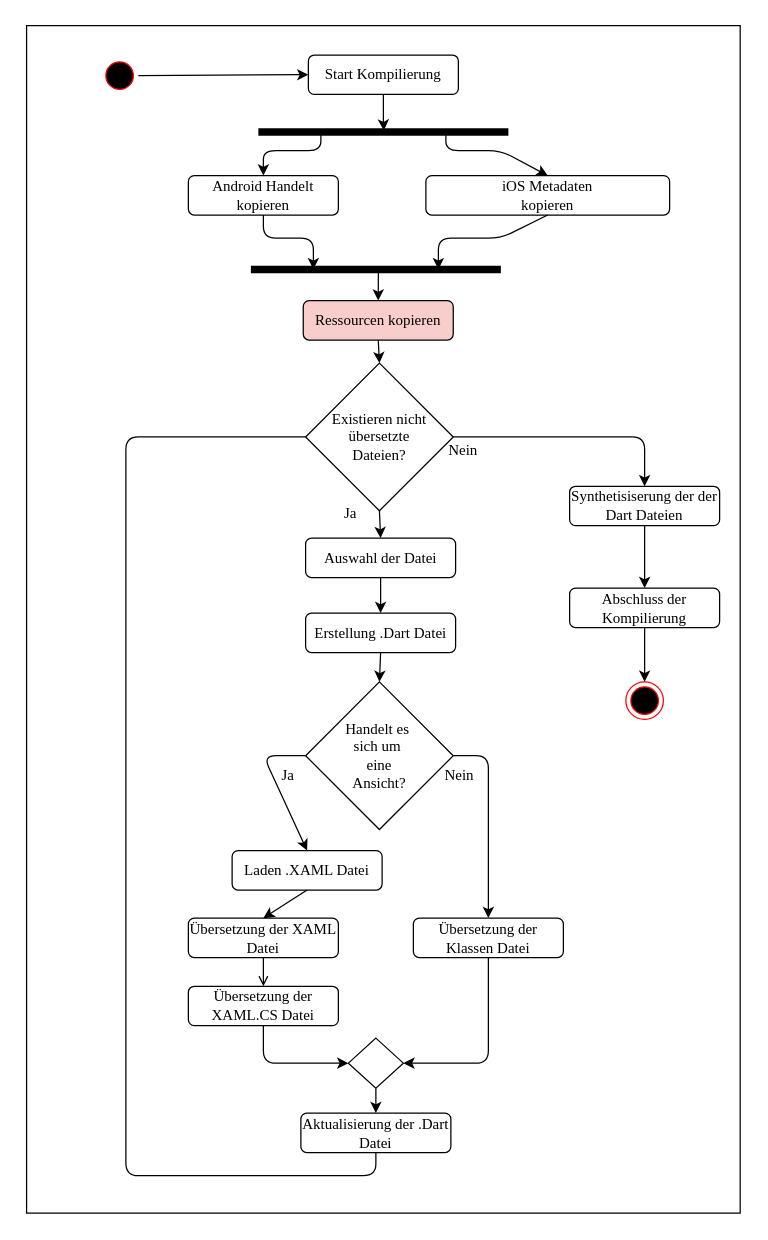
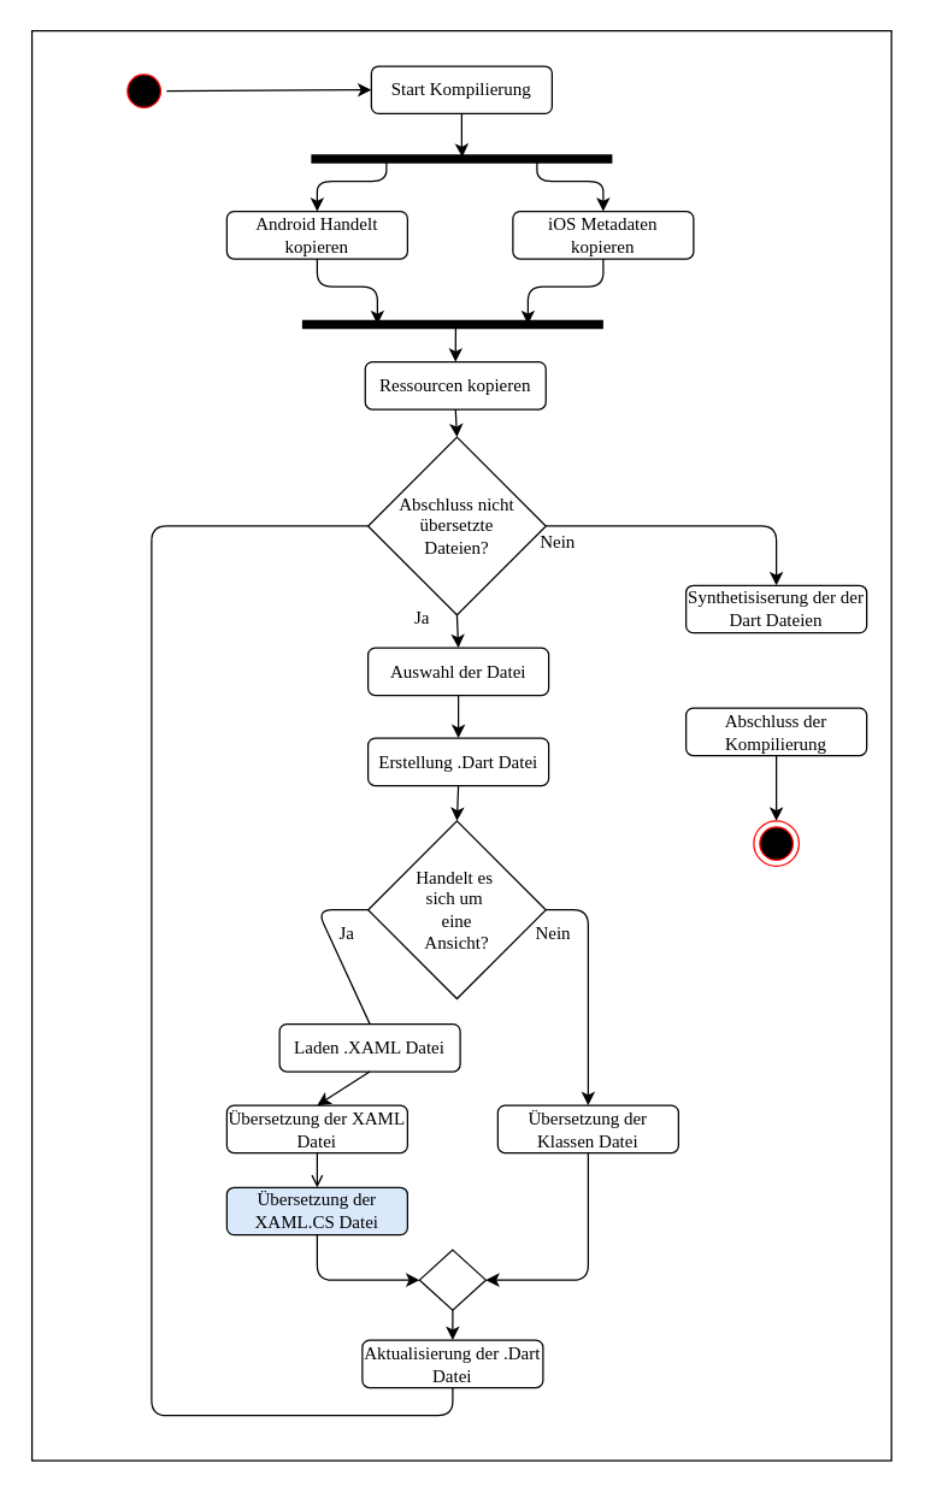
  <mxCell id="0" />
  <mxCell id="1" parent="0" />
  <mxCell id="2" value="" style="whiteSpace=wrap;html=1;fontFamily=Times New Roman;" parent="1" vertex="1"><mxGeometry x="20.57" y="20" width="570.87" height="950" as="geometry" /></mxCell>
  <mxCell id="3" value="" style="ellipse;html=1;shape=startState;fillColor=#000000;strokeColor=#ff0000;fontFamily=Times New Roman;" parent="1" vertex="1"><mxGeometry x="80" y="45" width="30" height="30" as="geometry" /></mxCell>
  <mxCell id="4" value="" style="ellipse;html=1;shape=endState;fillColor=#000000;strokeColor=#ff0000;fontFamily=Times New Roman;" parent="1" vertex="1"><mxGeometry x="500" y="545" width="30" height="30" as="geometry" /></mxCell>
  <mxCell id="5" value="" style="shape=line;html=1;strokeWidth=6;fontFamily=Times New Roman;" parent="1" vertex="1"><mxGeometry x="206" y="100" width="200" height="10" as="geometry" /></mxCell>
  <mxCell id="6" value="Android Handelt kopieren" style="rounded=1;whiteSpace=wrap;html=1;fontFamily=Times New Roman;" parent="1" vertex="1"><mxGeometry x="150" y="140" width="120" height="31.496" as="geometry" /></mxCell>
- <mxCell id="7" value="iOS Metadaten&lt;br&gt;kopieren" style="rounded=1;whiteSpace=wrap;html=1;fontFamily=Times New Roman;" parent="1" vertex="1"><mxGeometry x="340" y="140" width="195" height="31.496" as="geometry" /></mxCell>
+ <mxCell id="7" value="iOS Metadaten&lt;br&gt;kopieren" style="rounded=1;whiteSpace=wrap;html=1;fontFamily=Times New Roman;" parent="1" vertex="1"><mxGeometry x="340" y="140" width="120" height="31.496" as="geometry" /></mxCell>
  <mxCell id="8" value="" style="endArrow=classic;html=1;exitX=0.25;exitY=0.5;exitDx=0;exitDy=0;exitPerimeter=0;entryX=0.5;entryY=0;entryDx=0;entryDy=0;fontFamily=Times New Roman;" parent="1" source="5" target="6" edge="1"><mxGeometry width="50" height="50" relative="1" as="geometry"><mxPoint x="140" y="321" as="sourcePoint" /><mxPoint x="190" y="271" as="targetPoint" /><Array as="points"><mxPoint x="256" y="120" /><mxPoint x="210" y="120" /></Array></mxGeometry></mxCell>
  <mxCell id="9" value="" style="endArrow=classic;html=1;exitX=0.75;exitY=0.5;exitDx=0;exitDy=0;exitPerimeter=0;fontFamily=Times New Roman;entryX=0.5;entryY=0;entryDx=0;entryDy=0;" parent="1" source="5" target="7" edge="1"><mxGeometry width="50" height="50" relative="1" as="geometry"><mxPoint x="400" y="480" as="sourcePoint" /><mxPoint x="400" y="161" as="targetPoint" /><Array as="points"><mxPoint x="356" y="120" /><mxPoint x="400" y="120" /></Array></mxGeometry></mxCell>
  <mxCell id="10" style="edgeStyle=orthogonalEdgeStyle;rounded=0;orthogonalLoop=1;jettySize=auto;html=1;entryX=0.502;entryY=0.4;entryDx=0;entryDy=0;entryPerimeter=0;fontFamily=Times New Roman;" parent="1" source="11" target="5" edge="1"><mxGeometry relative="1" as="geometry" /></mxCell>
  <mxCell id="11" value="Start Kompilierung" style="rounded=1;whiteSpace=wrap;html=1;fontFamily=Times New Roman;" parent="1" vertex="1"><mxGeometry x="246" y="43.5" width="120" height="31.496" as="geometry" /></mxCell>
  <mxCell id="12" value="" style="endArrow=classic;html=1;exitX=1;exitY=0.5;exitDx=0;exitDy=0;entryX=0;entryY=0.5;entryDx=0;entryDy=0;fontFamily=Times New Roman;" parent="1" source="3" target="11" edge="1"><mxGeometry width="50" height="50" relative="1" as="geometry"><mxPoint x="110" y="150" as="sourcePoint" /><mxPoint x="160" y="100" as="targetPoint" /></mxGeometry></mxCell>
  <mxCell id="13" value="" style="shape=line;html=1;strokeWidth=6;fontFamily=Times New Roman;" parent="1" vertex="1"><mxGeometry x="200" y="210" width="200" height="10" as="geometry" /></mxCell>
  <mxCell id="14" value="" style="endArrow=classic;html=1;exitX=0.5;exitY=1;exitDx=0;exitDy=0;entryX=0.25;entryY=0.5;entryDx=0;entryDy=0;entryPerimeter=0;fontFamily=Times New Roman;" parent="1" source="6" target="13" edge="1"><mxGeometry width="50" height="50" relative="1" as="geometry"><mxPoint x="190" y="251" as="sourcePoint" /><mxPoint x="240" y="201" as="targetPoint" /><Array as="points"><mxPoint x="210" y="190" /><mxPoint x="250" y="190" /></Array></mxGeometry></mxCell>
  <mxCell id="15" value="" style="endArrow=classic;html=1;exitX=0.5;exitY=1;exitDx=0;exitDy=0;entryX=0.75;entryY=0.5;entryDx=0;entryDy=0;entryPerimeter=0;fontFamily=Times New Roman;" parent="1" source="7" target="13" edge="1"><mxGeometry width="50" height="50" relative="1" as="geometry"><mxPoint x="350" y="271" as="sourcePoint" /><mxPoint x="400" y="221" as="targetPoint" /><Array as="points"><mxPoint x="400" y="190" /><mxPoint x="350" y="190" /></Array></mxGeometry></mxCell>
- <mxCell id="16" value="&lt;span&gt;Existieren nicht übersetzte &lt;br&gt;Dateien?&lt;/span&gt;" style="rhombus;whiteSpace=wrap;html=1;strokeColor=#000000;fontFamily=Times New Roman;" parent="1" vertex="1"><mxGeometry x="243.79" y="290" width="118.11" height="118.11" as="geometry" /></mxCell>
+ <mxCell id="16" value="&lt;span&gt;Abschluss nicht übersetzte &lt;br&gt;Dateien?&lt;/span&gt;" style="rhombus;whiteSpace=wrap;html=1;strokeColor=#000000;fontFamily=Times New Roman;" parent="1" vertex="1"><mxGeometry x="243.79" y="290" width="118.11" height="118.11" as="geometry" /></mxCell>
  <mxCell id="17" value="Nein" style="text;html=1;strokeColor=none;fillColor=none;align=center;verticalAlign=middle;whiteSpace=wrap;rounded=0;fontFamily=Times New Roman;" parent="1" vertex="1"><mxGeometry x="350" y="350" width="40" height="20" as="geometry" /></mxCell>
  <mxCell id="18" value="Ja" style="text;html=1;strokeColor=none;fillColor=none;align=center;verticalAlign=middle;whiteSpace=wrap;rounded=0;fontFamily=Times New Roman;" parent="1" vertex="1"><mxGeometry x="260" y="400" width="40" height="20" as="geometry" /></mxCell>
  <mxCell id="19" value="Erstellung .Dart Datei" style="rounded=1;whiteSpace=wrap;html=1;fontFamily=Times New Roman;" parent="1" vertex="1"><mxGeometry x="243.79" y="490" width="120" height="31.496" as="geometry" /></mxCell>
  <mxCell id="20" value="Laden .XAML Datei" style="rounded=1;whiteSpace=wrap;html=1;fontFamily=Times New Roman;" parent="1" vertex="1"><mxGeometry x="185" y="680" width="120" height="31.496" as="geometry" /></mxCell>
  <mxCell id="21" value="Übersetzung der XAML Datei" style="rounded=1;whiteSpace=wrap;html=1;fontFamily=Times New Roman;" parent="1" vertex="1"><mxGeometry x="150" y="734" width="120" height="31.496" as="geometry" /></mxCell>
  <mxCell id="22" value="" style="endArrow=classic;html=1;exitX=0.5;exitY=1;exitDx=0;exitDy=0;entryX=0.5;entryY=0;entryDx=0;entryDy=0;fontFamily=Times New Roman;" parent="1" source="20" target="21" edge="1"><mxGeometry width="50" height="50" relative="1" as="geometry"><mxPoint x="-120" y="530" as="sourcePoint" /><mxPoint x="-70" y="480" as="targetPoint" /></mxGeometry></mxCell>
  <mxCell id="23" value="Übersetzung der Klassen Datei" style="rounded=1;whiteSpace=wrap;html=1;fontFamily=Times New Roman;" parent="1" vertex="1"><mxGeometry x="330" y="734" width="120" height="31.496" as="geometry" /></mxCell>
  <mxCell id="24" value="Handelt es&amp;nbsp;&lt;br&gt;sich um&amp;nbsp;&lt;br&gt;eine&lt;br&gt;Ansicht?" style="rhombus;whiteSpace=wrap;html=1;strokeColor=#000000;fontFamily=Times New Roman;" parent="1" vertex="1"><mxGeometry x="243.79" y="545" width="118.11" height="118.11" as="geometry" /></mxCell>
  <mxCell id="25" value="" style="endArrow=classic;html=1;entryX=0.5;entryY=0;entryDx=0;entryDy=0;exitX=1;exitY=0.5;exitDx=0;exitDy=0;fontFamily=Times New Roman;" parent="1" source="24" target="23" edge="1"><mxGeometry width="50" height="50" relative="1" as="geometry"><mxPoint x="359" y="590" as="sourcePoint" /><mxPoint x="-140" y="410" as="targetPoint" /><Array as="points"><mxPoint x="390" y="604" /></Array></mxGeometry></mxCell>
  <mxCell id="26" value="Ja" style="text;html=1;strokeColor=none;fillColor=none;align=center;verticalAlign=middle;whiteSpace=wrap;rounded=0;fontFamily=Times New Roman;" parent="1" vertex="1"><mxGeometry x="210" y="610" width="40" height="20" as="geometry" /></mxCell>
  <mxCell id="27" value="Nein" style="text;html=1;strokeColor=none;fillColor=none;align=center;verticalAlign=middle;whiteSpace=wrap;rounded=0;fontFamily=Times New Roman;" parent="1" vertex="1"><mxGeometry x="347" y="610" width="40" height="20" as="geometry" /></mxCell>
  <mxCell id="28" value="" style="endArrow=classic;html=1;entryX=0.5;entryY=0;entryDx=0;entryDy=0;exitX=0.5;exitY=1;exitDx=0;exitDy=0;fontFamily=Times New Roman;" parent="1" source="19" target="24" edge="1"><mxGeometry width="50" height="50" relative="1" as="geometry"><mxPoint x="-230" y="390" as="sourcePoint" /><mxPoint x="-180" y="340" as="targetPoint" /></mxGeometry></mxCell>
- <mxCell id="29" value="Übersetzung der XAML.CS Datei" style="rounded=1;whiteSpace=wrap;html=1;fontFamily=Times New Roman;" parent="1" vertex="1"><mxGeometry x="150" y="788.5" width="120" height="31.496" as="geometry" /></mxCell>
+ <mxCell id="29" value="Übersetzung der XAML.CS Datei" style="rounded=1;whiteSpace=wrap;html=1;fontFamily=Times New Roman;fillColor=#dae8fc;" parent="1" vertex="1"><mxGeometry x="150" y="788.5" width="120" height="31.496" as="geometry" /></mxCell>
  <mxCell id="30" value="" style="endArrow=open;html=1;exitX=0.5;exitY=1;exitDx=0;exitDy=0;entryX=0.5;entryY=0;entryDx=0;entryDy=0;fontFamily=Times New Roman;" parent="1" source="21" target="29" edge="1"><mxGeometry width="50" height="50" relative="1" as="geometry"><mxPoint x="200" y="740" as="sourcePoint" /><mxPoint x="250" y="690" as="targetPoint" /></mxGeometry></mxCell>
  <mxCell id="31" value="" style="rhombus;whiteSpace=wrap;html=1;strokeColor=#000000;fontFamily=Times New Roman;" parent="1" vertex="1"><mxGeometry x="278" y="830" width="44" height="40" as="geometry" /></mxCell>
  <mxCell id="32" value="" style="endArrow=classic;html=1;entryX=0;entryY=0.5;entryDx=0;entryDy=0;exitX=0.5;exitY=1;exitDx=0;exitDy=0;fontFamily=Times New Roman;" parent="1" source="29" target="31" edge="1"><mxGeometry width="50" height="50" relative="1" as="geometry"><mxPoint x="190" y="700" as="sourcePoint" /><mxPoint x="240" y="650" as="targetPoint" /><Array as="points"><mxPoint x="210" y="850" /></Array></mxGeometry></mxCell>
  <mxCell id="33" value="" style="endArrow=classic;html=1;exitX=0.5;exitY=1;exitDx=0;exitDy=0;entryX=1;entryY=0.5;entryDx=0;entryDy=0;fontFamily=Times New Roman;" parent="1" source="23" target="31" edge="1"><mxGeometry width="50" height="50" relative="1" as="geometry"><mxPoint x="370" y="660" as="sourcePoint" /><mxPoint x="420" y="610" as="targetPoint" /><Array as="points"><mxPoint x="390" y="850" /></Array></mxGeometry></mxCell>
  <mxCell id="34" value="Aktualisierung der .Dart Datei" style="rounded=1;whiteSpace=wrap;html=1;fontFamily=Times New Roman;" parent="1" vertex="1"><mxGeometry x="240" y="890" width="120" height="31.496" as="geometry" /></mxCell>
  <mxCell id="35" value="" style="endArrow=classic;html=1;exitX=0.5;exitY=1;exitDx=0;exitDy=0;entryX=0.5;entryY=0;entryDx=0;entryDy=0;fontFamily=Times New Roman;" parent="1" source="31" target="34" edge="1"><mxGeometry width="50" height="50" relative="1" as="geometry"><mxPoint x="160" y="870" as="sourcePoint" /><mxPoint x="210" y="820" as="targetPoint" /></mxGeometry></mxCell>
  <mxCell id="36" value="" style="endArrow=none;html=1;exitX=0.5;exitY=1;exitDx=0;exitDy=0;entryX=0;entryY=0.5;entryDx=0;entryDy=0;fontFamily=Times New Roman;" parent="1" source="34" target="16" edge="1"><mxGeometry width="50" height="50" relative="1" as="geometry"><mxPoint x="210" y="770" as="sourcePoint" /><mxPoint x="260" y="720" as="targetPoint" /><Array as="points"><mxPoint x="300" y="940" /><mxPoint x="100" y="940" /><mxPoint x="100" y="349" /></Array></mxGeometry></mxCell>
  <mxCell id="37" value="Abschluss der Kompilierung" style="rounded=1;whiteSpace=wrap;html=1;fontFamily=Times New Roman;" parent="1" vertex="1"><mxGeometry x="455" y="470" width="120" height="31.496" as="geometry" /></mxCell>
  <mxCell id="38" value="" style="endArrow=classic;html=1;entryX=0.5;entryY=0;entryDx=0;entryDy=0;exitX=1;exitY=0.5;exitDx=0;exitDy=0;fontFamily=Times New Roman;" parent="1" source="16" target="44" edge="1"><mxGeometry width="50" height="50" relative="1" as="geometry"><mxPoint x="-150" y="410" as="sourcePoint" /><mxPoint x="-100" y="360" as="targetPoint" /><Array as="points"><mxPoint x="515" y="349" /></Array></mxGeometry></mxCell>
  <mxCell id="39" value="" style="endArrow=classic;html=1;entryX=0.5;entryY=0;entryDx=0;entryDy=0;exitX=0.5;exitY=1;exitDx=0;exitDy=0;fontFamily=Times New Roman;" parent="1" source="37" target="4" edge="1"><mxGeometry width="50" height="50" relative="1" as="geometry"><mxPoint x="-140" y="390" as="sourcePoint" /><mxPoint x="-90" y="340" as="targetPoint" /></mxGeometry></mxCell>
  <mxCell id="40" value="Auswahl der Datei" style="rounded=1;whiteSpace=wrap;html=1;fontFamily=Times New Roman;" parent="1" vertex="1"><mxGeometry x="243.79" y="430" width="120" height="31.496" as="geometry" /></mxCell>
- <mxCell id="41" value="" style="endArrow=classic;html=1;entryX=0.5;entryY=0;entryDx=0;entryDy=0;exitX=0;exitY=0.5;exitDx=0;exitDy=0;fontFamily=Times New Roman;" parent="1" source="24" target="20" edge="1"><mxGeometry width="50" height="50" relative="1" as="geometry"><mxPoint x="110" y="580" as="sourcePoint" /><mxPoint x="160" y="530" as="targetPoint" /><Array as="points"><mxPoint x="210" y="604" /></Array></mxGeometry></mxCell>
+ <mxCell id="41" value="" style="endArrow=none;html=1;entryX=0.5;entryY=0;entryDx=0;entryDy=0;exitX=0;exitY=0.5;exitDx=0;exitDy=0;fontFamily=Times New Roman;" parent="1" source="24" target="20" edge="1"><mxGeometry width="50" height="50" relative="1" as="geometry"><mxPoint x="110" y="580" as="sourcePoint" /><mxPoint x="160" y="530" as="targetPoint" /><Array as="points"><mxPoint x="210" y="604" /></Array></mxGeometry></mxCell>
  <mxCell id="42" value="" style="endArrow=classic;html=1;entryX=0.5;entryY=0;entryDx=0;entryDy=0;exitX=0.5;exitY=1;exitDx=0;exitDy=0;fontFamily=Times New Roman;" parent="1" source="16" target="40" edge="1"><mxGeometry width="50" height="50" relative="1" as="geometry"><mxPoint x="250" y="500" as="sourcePoint" /><mxPoint x="300" y="450" as="targetPoint" /></mxGeometry></mxCell>
  <mxCell id="43" value="" style="endArrow=classic;html=1;exitX=0.5;exitY=1;exitDx=0;exitDy=0;entryX=0.5;entryY=0;entryDx=0;entryDy=0;fontFamily=Times New Roman;" parent="1" source="40" target="19" edge="1"><mxGeometry width="50" height="50" relative="1" as="geometry"><mxPoint x="270" y="560" as="sourcePoint" /><mxPoint x="320" y="510" as="targetPoint" /></mxGeometry></mxCell>
  <mxCell id="44" value="Synthetisiserung der der&lt;br&gt;Dart Dateien" style="rounded=1;whiteSpace=wrap;html=1;fontFamily=Times New Roman;" parent="1" vertex="1"><mxGeometry x="455" y="388.5" width="120" height="31.496" as="geometry" /></mxCell>
- <mxCell id="45" value="" style="endArrow=classic;html=1;fontFamily=Times New Roman;exitX=0.5;exitY=1;exitDx=0;exitDy=0;entryX=0.5;entryY=0;entryDx=0;entryDy=0;" parent="1" source="44" target="37" edge="1"><mxGeometry width="50" height="50" relative="1" as="geometry"><mxPoint x="320" y="630" as="sourcePoint" /><mxPoint x="370" y="580" as="targetPoint" /></mxGeometry></mxCell>
- <mxCell id="46" value="Ressourcen kopieren" style="rounded=1;whiteSpace=wrap;html=1;fontFamily=Times New Roman;fillColor=#f8cecc;" vertex="1" parent="1"><mxGeometry x="241.9" y="240" width="120" height="31.496" as="geometry" /></mxCell>
+ <mxCell id="46" value="Ressourcen kopieren" style="rounded=1;whiteSpace=wrap;html=1;fontFamily=Times New Roman;" vertex="1" parent="1"><mxGeometry x="241.9" y="240" width="120" height="31.496" as="geometry" /></mxCell>
  <mxCell id="47" value="" style="endArrow=classic;html=1;exitX=0.51;exitY=0.653;exitDx=0;exitDy=0;exitPerimeter=0;entryX=0.5;entryY=0;entryDx=0;entryDy=0;" edge="1" parent="1" source="13" target="46"><mxGeometry width="50" height="50" relative="1" as="geometry"><mxPoint x="100" y="340" as="sourcePoint" /><mxPoint x="150" y="290" as="targetPoint" /></mxGeometry></mxCell>
  <mxCell id="48" value="" style="endArrow=classic;html=1;entryX=0.5;entryY=0;entryDx=0;entryDy=0;exitX=0.5;exitY=1;exitDx=0;exitDy=0;" edge="1" parent="1" source="46" target="16"><mxGeometry width="50" height="50" relative="1" as="geometry"><mxPoint x="180" y="340" as="sourcePoint" /><mxPoint x="230" y="290" as="targetPoint" /></mxGeometry></mxCell>
